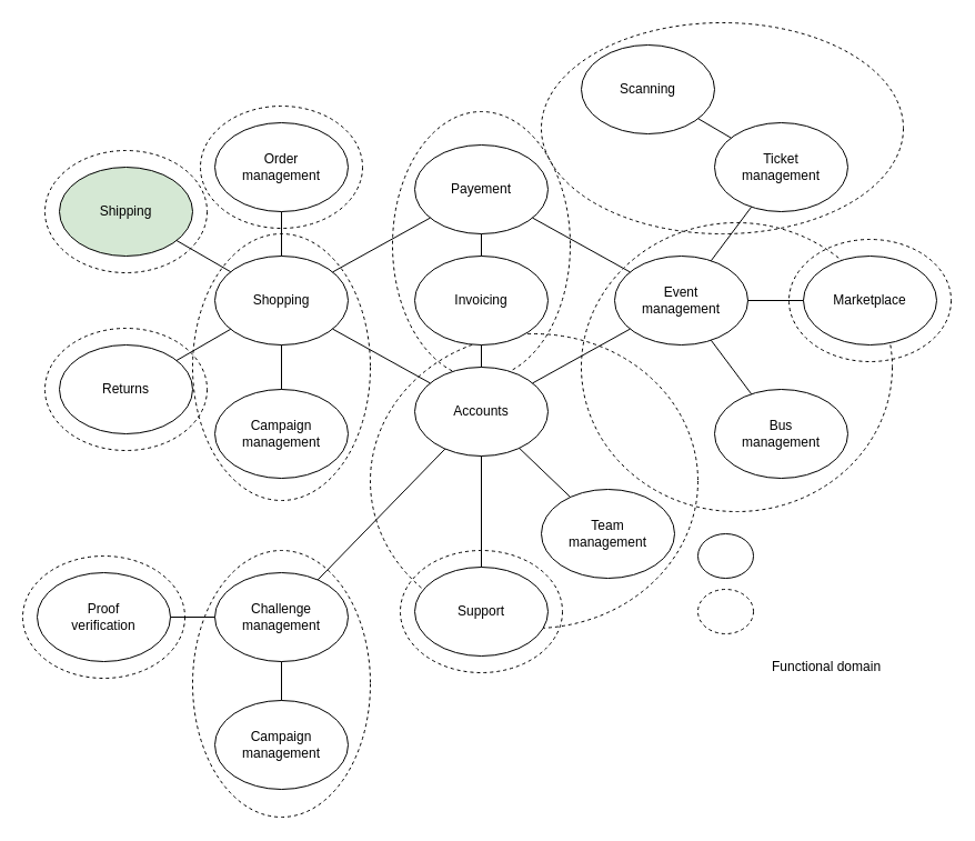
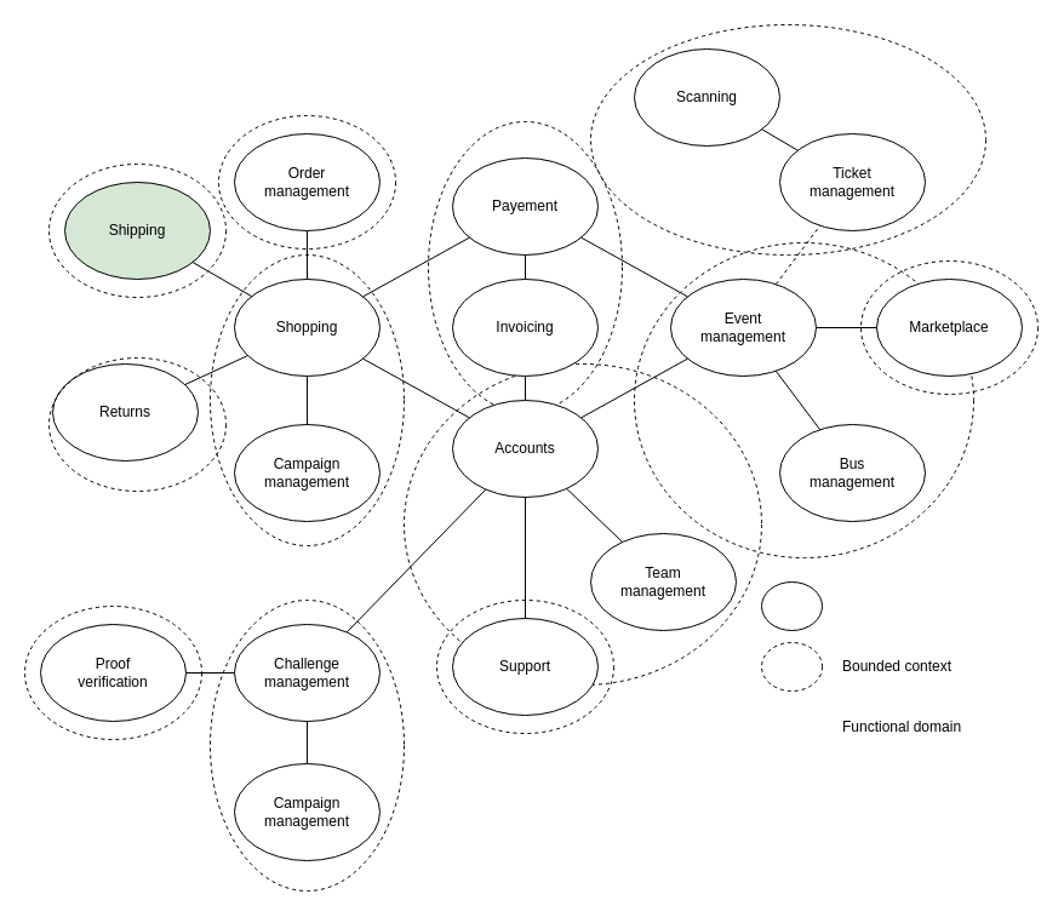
  <mxCell id="0" />
  <mxCell id="1" parent="0" />
  <mxCell id="2" value="" style="ellipse;whiteSpace=wrap;html=1;fillColor=none;dashed=1;" parent="1" vertex="1"><mxGeometry x="360" y="495" width="146" height="110" as="geometry" /></mxCell>
  <mxCell id="3" value="" style="ellipse;whiteSpace=wrap;html=1;fillColor=none;dashed=1;" parent="1" vertex="1"><mxGeometry x="180" y="95" width="146" height="110" as="geometry" /></mxCell>
  <mxCell id="4" value="" style="ellipse;whiteSpace=wrap;html=1;fillColor=none;dashed=1;" parent="1" vertex="1"><mxGeometry x="173" y="210" width="160" height="240" as="geometry" /></mxCell>
  <mxCell id="5" value="" style="ellipse;whiteSpace=wrap;html=1;fillColor=none;dashed=1;" parent="1" vertex="1"><mxGeometry x="353" y="100" width="160" height="240" as="geometry" /></mxCell>
  <mxCell id="6" value="" style="ellipse;whiteSpace=wrap;html=1;fillColor=none;dashed=1;" parent="1" vertex="1"><mxGeometry x="333" y="300" width="295" height="265" as="geometry" /></mxCell>
  <mxCell id="7" value="" style="ellipse;whiteSpace=wrap;html=1;fillColor=none;dashed=1;" parent="1" vertex="1"><mxGeometry x="487" y="20" width="326" height="190" as="geometry" /></mxCell>
  <mxCell id="8" value="" style="ellipse;whiteSpace=wrap;html=1;fillColor=none;dashed=1;" parent="1" vertex="1"><mxGeometry x="710" y="215" width="146" height="110" as="geometry" /></mxCell>
  <mxCell id="9" value="" style="ellipse;whiteSpace=wrap;html=1;fillColor=none;dashed=1;" parent="1" vertex="1"><mxGeometry x="523" y="200" width="280" height="260" as="geometry" /></mxCell>
  <mxCell id="10" value="Accounts" style="ellipse;whiteSpace=wrap;html=1;" parent="1" vertex="1"><mxGeometry x="373" y="330" width="120" height="80" as="geometry" /></mxCell>
  <mxCell id="11" value="Support" style="ellipse;whiteSpace=wrap;html=1;" parent="1" vertex="1"><mxGeometry x="373" y="510" width="120" height="80" as="geometry" /></mxCell>
  <mxCell id="12" value="Shopping" style="ellipse;whiteSpace=wrap;html=1;" parent="1" vertex="1"><mxGeometry x="193" y="230" width="120" height="80" as="geometry" /></mxCell>
- <mxCell id="13" value="Returns" style="ellipse;whiteSpace=wrap;html=1;" parent="1" vertex="1"><mxGeometry x="53" y="310" width="120" height="80" as="geometry" /></mxCell>
+ <mxCell id="13" value="Returns" style="ellipse;whiteSpace=wrap;html=1;" parent="1" vertex="1"><mxGeometry x="43" y="300" width="120" height="80" as="geometry" /></mxCell>
  <mxCell id="14" value="Payement" style="ellipse;whiteSpace=wrap;html=1;" parent="1" vertex="1"><mxGeometry x="373" y="130" width="120" height="80" as="geometry" /></mxCell>
  <mxCell id="15" value="Shipping" style="ellipse;whiteSpace=wrap;html=1;fillColor=#d5e8d4;" parent="1" vertex="1"><mxGeometry x="53" y="150" width="120" height="80" as="geometry" /></mxCell>
  <mxCell id="16" value="Event&lt;br&gt;management" style="ellipse;whiteSpace=wrap;html=1;" parent="1" vertex="1"><mxGeometry x="553" y="230" width="120" height="80" as="geometry" /></mxCell>
  <mxCell id="17" value="Bus&lt;br&gt;management" style="ellipse;whiteSpace=wrap;html=1;" parent="1" vertex="1"><mxGeometry x="643" y="350" width="120" height="80" as="geometry" /></mxCell>
  <mxCell id="18" value="Marketplace" style="ellipse;whiteSpace=wrap;html=1;" parent="1" vertex="1"><mxGeometry x="723" y="230" width="120" height="80" as="geometry" /></mxCell>
  <mxCell id="19" value="Team&lt;br&gt;management" style="ellipse;whiteSpace=wrap;html=1;" parent="1" vertex="1"><mxGeometry x="487" y="440" width="120" height="80" as="geometry" /></mxCell>
  <mxCell id="20" value="" style="endArrow=none;html=1;" parent="1" source="19" target="10" edge="1"><mxGeometry width="50" height="50" relative="1" as="geometry"><mxPoint x="443" y="340" as="sourcePoint" /><mxPoint x="493" y="290" as="targetPoint" /></mxGeometry></mxCell>
  <mxCell id="21" value="" style="endArrow=none;html=1;" parent="1" source="11" target="10" edge="1"><mxGeometry width="50" height="50" relative="1" as="geometry"><mxPoint x="384.063" y="445.778" as="sourcePoint" /><mxPoint x="412.13" y="414.3" as="targetPoint" /></mxGeometry></mxCell>
  <mxCell id="22" value="" style="endArrow=none;html=1;" parent="1" source="16" target="10" edge="1"><mxGeometry width="50" height="50" relative="1" as="geometry"><mxPoint x="501.937" y="445.778" as="sourcePoint" /><mxPoint x="473.87" y="414.3" as="targetPoint" /></mxGeometry></mxCell>
  <mxCell id="23" value="" style="endArrow=none;html=1;" parent="1" source="12" target="10" edge="1"><mxGeometry width="50" height="50" relative="1" as="geometry"><mxPoint x="525.407" y="311.175" as="sourcePoint" /><mxPoint x="480.482" y="348.765" as="targetPoint" /></mxGeometry></mxCell>
  <mxCell id="24" value="" style="endArrow=none;html=1;" parent="1" source="14" target="12" edge="1"><mxGeometry width="50" height="50" relative="1" as="geometry"><mxPoint x="360.593" y="311.175" as="sourcePoint" /><mxPoint x="405.518" y="348.765" as="targetPoint" /></mxGeometry></mxCell>
  <mxCell id="25" value="" style="endArrow=none;html=1;" parent="1" source="14" target="16" edge="1"><mxGeometry width="50" height="50" relative="1" as="geometry"><mxPoint x="405.407" y="211.175" as="sourcePoint" /><mxPoint x="360.482" y="248.765" as="targetPoint" /></mxGeometry></mxCell>
  <mxCell id="26" value="" style="endArrow=none;html=1;" parent="1" source="16" target="18" edge="1"><mxGeometry width="50" height="50" relative="1" as="geometry"><mxPoint x="540.593" y="211.175" as="sourcePoint" /><mxPoint x="585.518" y="248.765" as="targetPoint" /></mxGeometry></mxCell>
  <mxCell id="27" value="" style="endArrow=none;html=1;" parent="1" source="16" target="17" edge="1"><mxGeometry width="50" height="50" relative="1" as="geometry"><mxPoint x="668.185" y="253.683" as="sourcePoint" /><mxPoint x="714.01" y="226.465" as="targetPoint" /></mxGeometry></mxCell>
  <mxCell id="28" value="" style="endArrow=none;html=1;" parent="1" source="12" target="15" edge="1"><mxGeometry width="50" height="50" relative="1" as="geometry"><mxPoint x="548.185" y="306.317" as="sourcePoint" /><mxPoint x="594.01" y="333.535" as="targetPoint" /></mxGeometry></mxCell>
  <mxCell id="29" value="" style="endArrow=none;html=1;" parent="1" source="12" target="13" edge="1"><mxGeometry width="50" height="50" relative="1" as="geometry"><mxPoint x="217.188" y="254.17" as="sourcePoint" /><mxPoint x="168.555" y="226.032" as="targetPoint" /></mxGeometry></mxCell>
  <mxCell id="30" value="Scanning" style="ellipse;whiteSpace=wrap;html=1;" parent="1" vertex="1"><mxGeometry x="523" y="40" width="120" height="80" as="geometry" /></mxCell>
  <mxCell id="31" value="Invoicing" style="ellipse;whiteSpace=wrap;html=1;" parent="1" vertex="1"><mxGeometry x="373" y="230" width="120" height="80" as="geometry" /></mxCell>
  <mxCell id="32" value="" style="endArrow=none;html=1;" parent="1" source="14" target="31" edge="1"><mxGeometry width="50" height="50" relative="1" as="geometry"><mxPoint x="423" y="90" as="sourcePoint" /><mxPoint x="473" y="40" as="targetPoint" /></mxGeometry></mxCell>
  <mxCell id="33" value="" style="endArrow=none;html=1;" parent="1" source="31" target="10" edge="1"><mxGeometry width="50" height="50" relative="1" as="geometry"><mxPoint x="263" y="140" as="sourcePoint" /><mxPoint x="313" y="90" as="targetPoint" /></mxGeometry></mxCell>
  <mxCell id="34" value="Order&lt;br&gt;management" style="ellipse;whiteSpace=wrap;html=1;" parent="1" vertex="1"><mxGeometry x="193" y="110" width="120" height="80" as="geometry" /></mxCell>
  <mxCell id="35" value="" style="endArrow=none;html=1;" parent="1" source="12" target="34" edge="1"><mxGeometry width="50" height="50" relative="1" as="geometry"><mxPoint x="183" y="120" as="sourcePoint" /><mxPoint x="233" y="70" as="targetPoint" /></mxGeometry></mxCell>
  <mxCell id="36" value="Ticket&lt;br&gt;management" style="ellipse;whiteSpace=wrap;html=1;" parent="1" vertex="1"><mxGeometry x="643" y="110" width="120" height="80" as="geometry" /></mxCell>
- <mxCell id="37" value="" style="endArrow=none;html=1;" parent="1" source="16" target="36" edge="1"><mxGeometry width="50" height="50" relative="1" as="geometry"><mxPoint x="523" y="320" as="sourcePoint" /><mxPoint x="573" y="270" as="targetPoint" /></mxGeometry></mxCell>
+ <mxCell id="37" value="" style="endArrow=none;html=1;dashed=1;" parent="1" source="16" target="36" edge="1"><mxGeometry width="50" height="50" relative="1" as="geometry"><mxPoint x="523" y="320" as="sourcePoint" /><mxPoint x="573" y="270" as="targetPoint" /></mxGeometry></mxCell>
  <mxCell id="38" value="" style="endArrow=none;html=1;" parent="1" source="30" target="36" edge="1"><mxGeometry width="50" height="50" relative="1" as="geometry"><mxPoint x="523" y="320" as="sourcePoint" /><mxPoint x="573" y="270" as="targetPoint" /></mxGeometry></mxCell>
  <mxCell id="39" value="Campaign&lt;br&gt;management" style="ellipse;whiteSpace=wrap;html=1;" parent="1" vertex="1"><mxGeometry x="193" y="350" width="120" height="80" as="geometry" /></mxCell>
  <mxCell id="40" value="" style="endArrow=none;html=1;" parent="1" source="12" target="39" edge="1"><mxGeometry width="50" height="50" relative="1" as="geometry"><mxPoint x="443" y="330" as="sourcePoint" /><mxPoint x="493" y="280" as="targetPoint" /></mxGeometry></mxCell>
  <mxCell id="41" value="" style="ellipse;whiteSpace=wrap;html=1;" parent="1" vertex="1"><mxGeometry x="628" y="480" width="50" height="40" as="geometry" /></mxCell>
  <mxCell id="42" value="Functional domain" style="text;html=1;align=left;verticalAlign=middle;resizable=0;points=[];autosize=1;strokeColor=none;fillColor=none;" parent="1" vertex="1"><mxGeometry x="693" y="585" width="120" height="30" as="geometry" /></mxCell>
  <mxCell id="43" value="" style="ellipse;whiteSpace=wrap;html=1;fillColor=none;dashed=1;" parent="1" vertex="1"><mxGeometry x="628" y="530" width="50" height="40" as="geometry" /></mxCell>
+ <mxCell id="44" value="Bounded context" style="text;html=1;align=left;verticalAlign=middle;resizable=0;points=[];autosize=1;strokeColor=none;fillColor=none;" parent="1" vertex="1"><mxGeometry x="693" y="535" width="110" height="30" as="geometry" /></mxCell>
  <mxCell id="45" value="" style="ellipse;whiteSpace=wrap;html=1;fillColor=none;dashed=1;" parent="1" vertex="1"><mxGeometry x="40" y="135" width="146" height="110" as="geometry" /></mxCell>
  <mxCell id="46" value="" style="ellipse;whiteSpace=wrap;html=1;fillColor=none;dashed=1;" parent="1" vertex="1"><mxGeometry x="40" y="295" width="146" height="110" as="geometry" /></mxCell>
  <mxCell id="47" value="Challenge&lt;br&gt;management" style="ellipse;whiteSpace=wrap;html=1;" parent="1" vertex="1"><mxGeometry x="193" y="515" width="120" height="80" as="geometry" /></mxCell>
  <mxCell id="48" value="Proof&lt;br&gt;verification" style="ellipse;whiteSpace=wrap;html=1;" parent="1" vertex="1"><mxGeometry x="33" y="515" width="120" height="80" as="geometry" /></mxCell>
  <mxCell id="49" value="Campaign&lt;br&gt;management" style="ellipse;whiteSpace=wrap;html=1;" parent="1" vertex="1"><mxGeometry x="193" y="630" width="120" height="80" as="geometry" /></mxCell>
  <mxCell id="50" value="" style="endArrow=none;html=1;" parent="1" source="47" target="10" edge="1"><mxGeometry width="50" height="50" relative="1" as="geometry"><mxPoint x="343" y="470" as="sourcePoint" /><mxPoint x="393" y="420" as="targetPoint" /></mxGeometry></mxCell>
  <mxCell id="51" value="" style="endArrow=none;html=1;" parent="1" source="48" target="47" edge="1"><mxGeometry width="50" height="50" relative="1" as="geometry"><mxPoint x="343" y="470" as="sourcePoint" /><mxPoint x="393" y="420" as="targetPoint" /></mxGeometry></mxCell>
  <mxCell id="52" value="" style="endArrow=none;html=1;" parent="1" source="49" target="47" edge="1"><mxGeometry width="50" height="50" relative="1" as="geometry"><mxPoint x="343" y="470" as="sourcePoint" /><mxPoint x="393" y="420" as="targetPoint" /></mxGeometry></mxCell>
  <mxCell id="53" value="" style="ellipse;whiteSpace=wrap;html=1;fillColor=none;dashed=1;" parent="1" vertex="1"><mxGeometry x="20" y="500" width="146" height="110" as="geometry" /></mxCell>
  <mxCell id="54" value="" style="ellipse;whiteSpace=wrap;html=1;fillColor=none;dashed=1;" parent="1" vertex="1"><mxGeometry x="173" y="495" width="160" height="240" as="geometry" /></mxCell>
